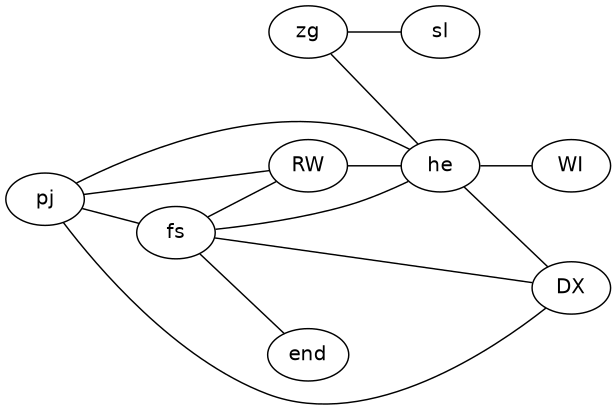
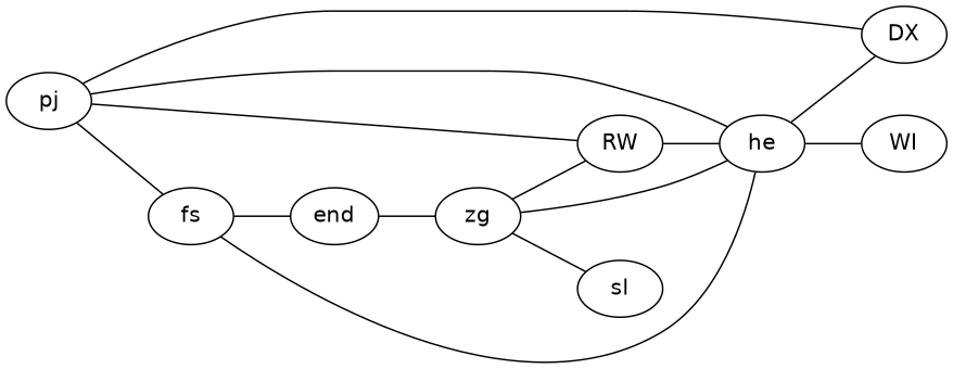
  graph {
    fontname="DejaVu Sans"
    rankdir=LR
    node [fontname="DejaVu Sans"]
    edge [fontname="DejaVu Sans"]
    n1 [label=DX]
    n2 [label=end]
    n3 [label=zg]
    n4 [label=he]
    n5 [label=RW]
    n6 [label=sl]
    n7 [label=fs]
    n8 [label=WI]
    n9 [label=pj]
+   n2 -- n3
    n3 -- n4
-   n7 -- n5
+   n3 -- n5
    n3 -- n6
    n4 -- n1
    n4 -- n8
    n5 -- n4
-   n7 -- n1
    n7 -- n2
    n7 -- n4
    n9 -- n1
    n9 -- n4
    n9 -- n5
    n9 -- n7
  }
